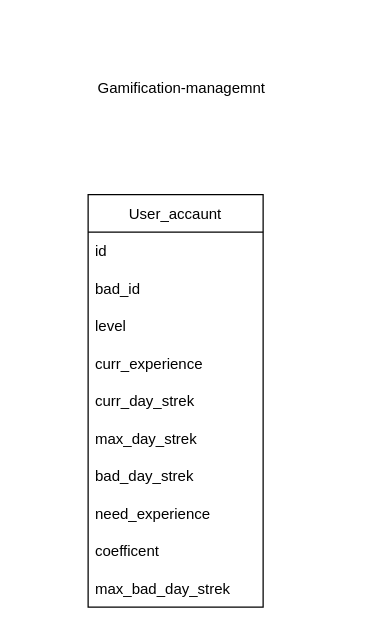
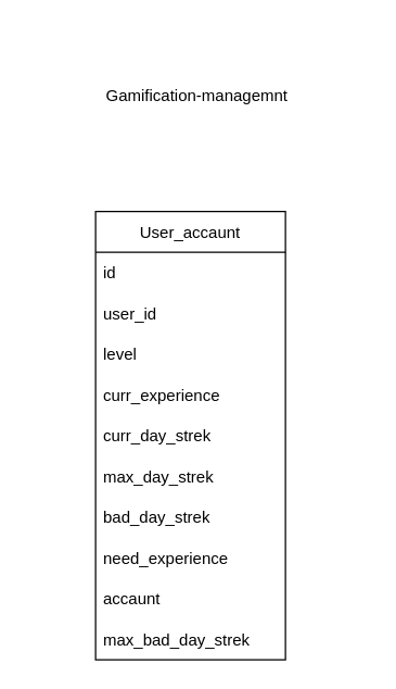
  <mxCell id="0" />
  <mxCell id="1" parent="0" />
  <mxCell id="2" value="Gamification-managemnt" style="text;html=1;strokeColor=none;fillColor=none;align=center;verticalAlign=middle;whiteSpace=wrap;rounded=0;" vertex="1" parent="1"><mxGeometry x="20" y="20" width="250" height="100" as="geometry" /></mxCell>
  <mxCell id="3" value="User_accaunt" style="swimlane;fontStyle=0;childLayout=stackLayout;horizontal=1;startSize=30;horizontalStack=0;resizeParent=1;resizeParentMax=0;resizeLast=0;collapsible=1;marginBottom=0;" vertex="1" parent="1"><mxGeometry x="70" y="155" width="140" height="330" as="geometry" /></mxCell>
  <mxCell id="4" value="id" style="text;strokeColor=none;fillColor=none;align=left;verticalAlign=middle;spacingLeft=4;spacingRight=4;overflow=hidden;points=[[0,0.5],[1,0.5]];portConstraint=eastwest;rotatable=0;" vertex="1" parent="3"><mxGeometry y="30" width="140" height="30" as="geometry" /></mxCell>
- <mxCell id="5" value="bad_id" style="text;strokeColor=none;fillColor=none;align=left;verticalAlign=middle;spacingLeft=4;spacingRight=4;overflow=hidden;points=[[0,0.5],[1,0.5]];portConstraint=eastwest;rotatable=0;" vertex="1" parent="3"><mxGeometry y="60" width="140" height="30" as="geometry" /></mxCell>
+ <mxCell id="5" value="user_id" style="text;strokeColor=none;fillColor=none;align=left;verticalAlign=middle;spacingLeft=4;spacingRight=4;overflow=hidden;points=[[0,0.5],[1,0.5]];portConstraint=eastwest;rotatable=0;" vertex="1" parent="3"><mxGeometry y="60" width="140" height="30" as="geometry" /></mxCell>
  <mxCell id="6" value="level" style="text;strokeColor=none;fillColor=none;align=left;verticalAlign=middle;spacingLeft=4;spacingRight=4;overflow=hidden;points=[[0,0.5],[1,0.5]];portConstraint=eastwest;rotatable=0;" vertex="1" parent="3"><mxGeometry y="90" width="140" height="30" as="geometry" /></mxCell>
  <mxCell id="7" value="curr_experience" style="text;strokeColor=none;fillColor=none;align=left;verticalAlign=middle;spacingLeft=4;spacingRight=4;overflow=hidden;points=[[0,0.5],[1,0.5]];portConstraint=eastwest;rotatable=0;" vertex="1" parent="3"><mxGeometry y="120" width="140" height="30" as="geometry" /></mxCell>
  <mxCell id="8" value="curr_day_strek" style="text;strokeColor=none;fillColor=none;align=left;verticalAlign=middle;spacingLeft=4;spacingRight=4;overflow=hidden;points=[[0,0.5],[1,0.5]];portConstraint=eastwest;rotatable=0;" vertex="1" parent="3"><mxGeometry y="150" width="140" height="30" as="geometry" /></mxCell>
  <mxCell id="9" value="max_day_strek" style="text;strokeColor=none;fillColor=none;align=left;verticalAlign=middle;spacingLeft=4;spacingRight=4;overflow=hidden;points=[[0,0.5],[1,0.5]];portConstraint=eastwest;rotatable=0;" vertex="1" parent="3"><mxGeometry y="180" width="140" height="30" as="geometry" /></mxCell>
  <mxCell id="10" value="bad_day_strek" style="text;strokeColor=none;fillColor=none;align=left;verticalAlign=middle;spacingLeft=4;spacingRight=4;overflow=hidden;points=[[0,0.5],[1,0.5]];portConstraint=eastwest;rotatable=0;" vertex="1" parent="3"><mxGeometry y="210" width="140" height="30" as="geometry" /></mxCell>
  <mxCell id="11" value="need_experience" style="text;strokeColor=none;fillColor=none;align=left;verticalAlign=middle;spacingLeft=4;spacingRight=4;overflow=hidden;points=[[0,0.5],[1,0.5]];portConstraint=eastwest;rotatable=0;" vertex="1" parent="3"><mxGeometry y="240" width="140" height="30" as="geometry" /></mxCell>
- <mxCell id="12" value="coefficent" style="text;strokeColor=none;fillColor=none;align=left;verticalAlign=middle;spacingLeft=4;spacingRight=4;overflow=hidden;points=[[0,0.5],[1,0.5]];portConstraint=eastwest;rotatable=0;" vertex="1" parent="3"><mxGeometry y="270" width="140" height="30" as="geometry" /></mxCell>
+ <mxCell id="12" value="accaunt" style="text;strokeColor=none;fillColor=none;align=left;verticalAlign=middle;spacingLeft=4;spacingRight=4;overflow=hidden;points=[[0,0.5],[1,0.5]];portConstraint=eastwest;rotatable=0;" vertex="1" parent="3"><mxGeometry y="270" width="140" height="30" as="geometry" /></mxCell>
  <mxCell id="13" value="max_bad_day_strek" style="text;strokeColor=none;fillColor=none;align=left;verticalAlign=middle;spacingLeft=4;spacingRight=4;overflow=hidden;points=[[0,0.5],[1,0.5]];portConstraint=eastwest;rotatable=0;" vertex="1" parent="3"><mxGeometry y="300" width="140" height="30" as="geometry" /></mxCell>
